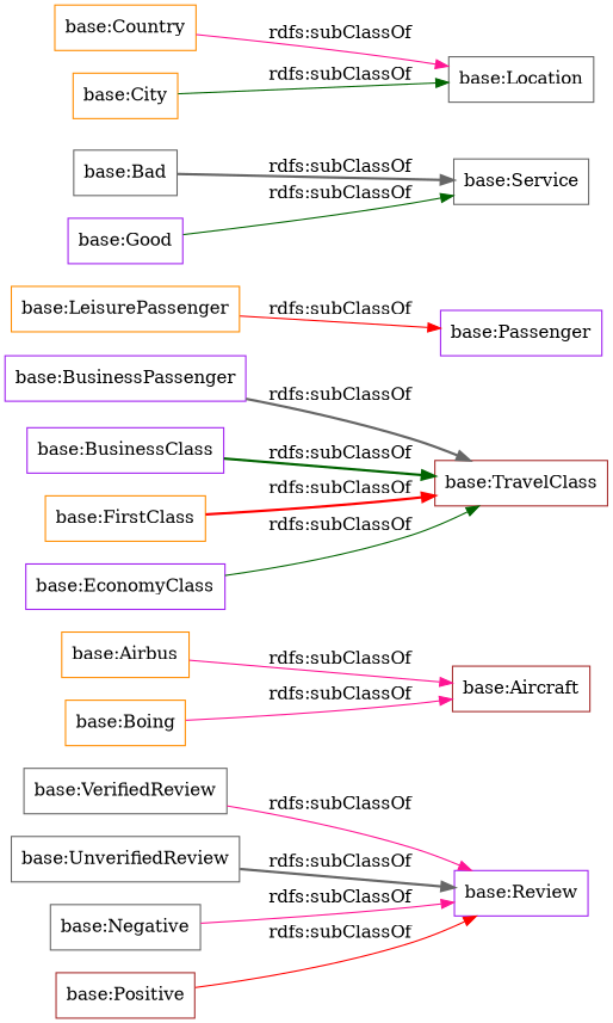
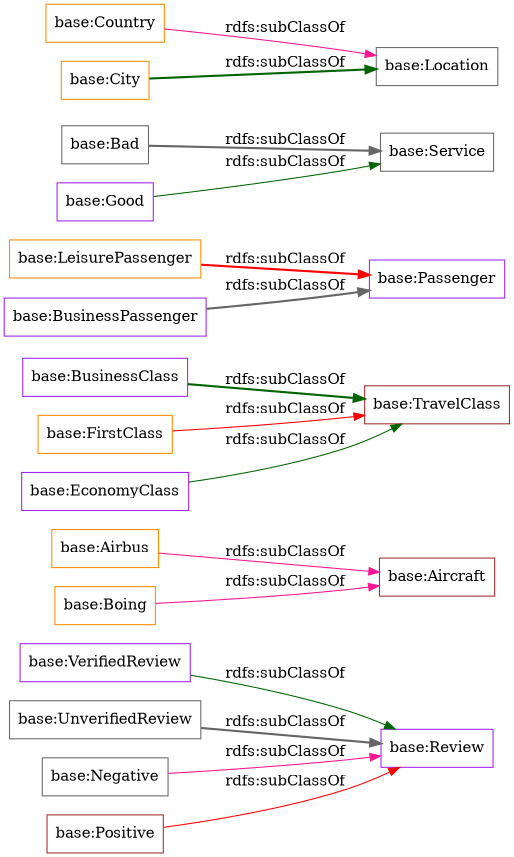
  digraph {
    fontname="DejaVu Serif"
    rankdir=LR
    node [color=purple fontname="DejaVu Serif" shape=rectangle]
    edge [color=darkgreen fontname="DejaVu Serif" style=solid]
-   "base:VerifiedReview" [color=gray40]
+   "base:VerifiedReview"
    "base:Review"
    "base:Airbus" [color=darkorange]
    "base:Aircraft" [color=brown]
    "base:UnverifiedReview" [color=gray40]
    "base:LeisurePassenger" [color=darkorange]
    "base:Passenger"
    "base:Bad" [color=gray40]
    "base:Service" [color=gray40]
    "base:TravelClass" [color=brown]
    "base:BusinessClass"
    "base:Negative" [color=gray40]
    "base:FirstClass" [color=darkorange]
    "base:Good"
    "base:Positive" [color=brown]
    "base:Boing" [color=darkorange]
    "base:EconomyClass"
    "base:Country" [color=darkorange]
    "base:Location" [color=gray40]
    "base:City" [color=darkorange]
    "base:BusinessPassenger"
-   "base:VerifiedReview" -> "base:Review" [color=deeppink label="rdfs:subClassOf"]
+   "base:VerifiedReview" -> "base:Review" [label="rdfs:subClassOf"]
    "base:Airbus" -> "base:Aircraft" [color=deeppink label="rdfs:subClassOf"]
    "base:UnverifiedReview" -> "base:Review" [color=gray40 label="rdfs:subClassOf" style=bold]
-   "base:LeisurePassenger" -> "base:Passenger" [color=red label="rdfs:subClassOf"]
+   "base:LeisurePassenger" -> "base:Passenger" [color=red label="rdfs:subClassOf" style=bold]
    "base:Bad" -> "base:Service" [color=gray40 label="rdfs:subClassOf" style=bold]
    "base:BusinessClass" -> "base:TravelClass" [label="rdfs:subClassOf" style=bold]
    "base:Negative" -> "base:Review" [color=deeppink label="rdfs:subClassOf"]
-   "base:FirstClass" -> "base:TravelClass" [color=red label="rdfs:subClassOf" style=bold]
+   "base:FirstClass" -> "base:TravelClass" [color=red label="rdfs:subClassOf"]
    "base:Good" -> "base:Service" [label="rdfs:subClassOf"]
    "base:Positive" -> "base:Review" [color=red label="rdfs:subClassOf"]
    "base:Boing" -> "base:Aircraft" [color=deeppink label="rdfs:subClassOf"]
    "base:EconomyClass" -> "base:TravelClass" [label="rdfs:subClassOf"]
    "base:Country" -> "base:Location" [color=deeppink label="rdfs:subClassOf"]
-   "base:City" -> "base:Location" [label="rdfs:subClassOf"]
-   "base:BusinessPassenger" -> "base:TravelClass" [color=gray40 label="rdfs:subClassOf" style=bold]
+   "base:City" -> "base:Location" [label="rdfs:subClassOf" style=bold]
+   "base:BusinessPassenger" -> "base:Passenger" [color=gray40 label="rdfs:subClassOf" style=bold]
  }
